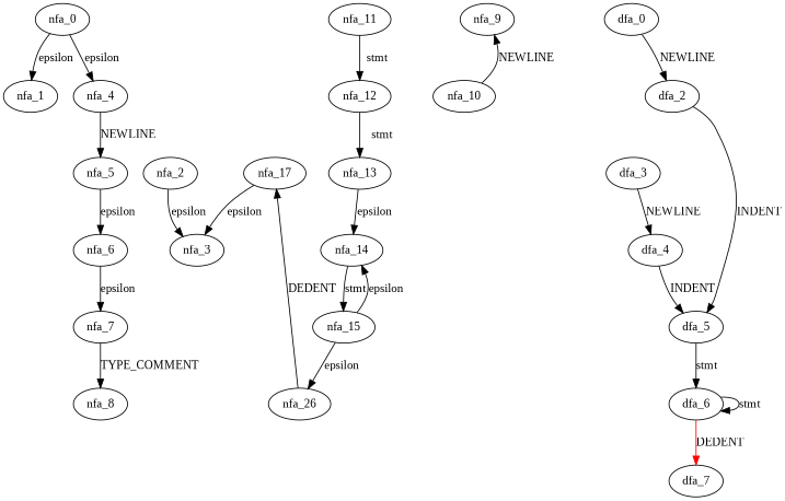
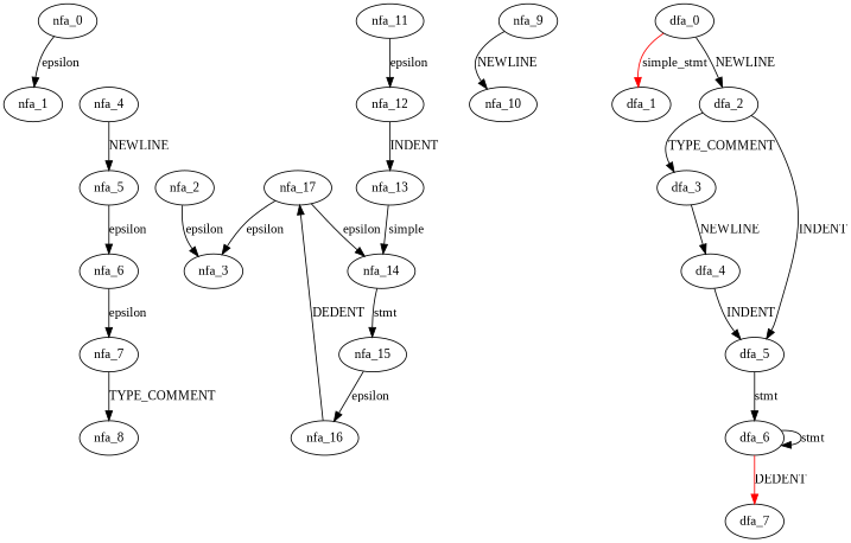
  digraph {
    fontname="Liberation Serif"
    node [fontname="Liberation Serif"]
    edge [fontname="Liberation Serif"]
    nfa_0
    nfa_1
    nfa_4
    nfa_2
    nfa_3
    nfa_5
    nfa_6
    nfa_7
    nfa_11
    nfa_8
    nfa_9
    nfa_10
    nfa_12
    nfa_13
    nfa_14
    nfa_15
-   nfa_16 [label=nfa_26]
+   nfa_16
    nfa_17
    dfa_0
+   dfa_1
    dfa_2
    dfa_3
    dfa_5
    dfa_4
    dfa_6
    dfa_7
    subgraph sub_1 {
      nfa_0
      nfa_1
      nfa_4
      nfa_2
      nfa_3
      nfa_5
      nfa_6
      nfa_7
      nfa_11
      nfa_8
      nfa_9
      nfa_10
      nfa_12
      nfa_13
      nfa_14
      nfa_15
      nfa_16
      nfa_17
    }
    subgraph sub_2 {
      dfa_0
+     dfa_1
      dfa_2
      dfa_3
      dfa_5
      dfa_4
      dfa_6
      dfa_7
    }
    nfa_0 -> nfa_1 [label=epsilon]
-   nfa_0 -> nfa_4 [label=epsilon]
    nfa_4 -> nfa_5 [label=NEWLINE]
    nfa_2 -> nfa_3 [label=epsilon]
    nfa_5 -> nfa_6 [label=epsilon]
    nfa_6 -> nfa_7 [label=epsilon]
    nfa_7 -> nfa_8 [label=TYPE_COMMENT]
-   nfa_11 -> nfa_12 [label=stmt]
-   nfa_10 -> nfa_9 [label=NEWLINE]
-   nfa_12 -> nfa_13 [label=stmt]
-   nfa_13 -> nfa_14 [label=epsilon]
+   nfa_11 -> nfa_12 [label=epsilon]
+   nfa_9 -> nfa_10 [label=NEWLINE]
+   nfa_12 -> nfa_13 [label=INDENT]
+   nfa_13 -> nfa_14 [label=simple]
    nfa_14 -> nfa_15 [label=stmt]
-   nfa_15 -> nfa_14 [label=epsilon]
+   nfa_17 -> nfa_14 [label=epsilon]
    nfa_15 -> nfa_16 [label=epsilon]
    nfa_16 -> nfa_17 [label=DEDENT]
    nfa_17 -> nfa_3 [label=epsilon]
+   dfa_0 -> dfa_1 [color=red label=simple_stmt]
    dfa_0 -> dfa_2 [label=NEWLINE]
+   dfa_2 -> dfa_3 [label=TYPE_COMMENT]
    dfa_2 -> dfa_5 [label=INDENT]
    dfa_3 -> dfa_4 [label=NEWLINE]
    dfa_5 -> dfa_6 [label=stmt]
    dfa_4 -> dfa_5 [label=INDENT]
    dfa_6 -> dfa_6 [label=stmt]
    dfa_6 -> dfa_7 [color=red label=DEDENT]
  }
